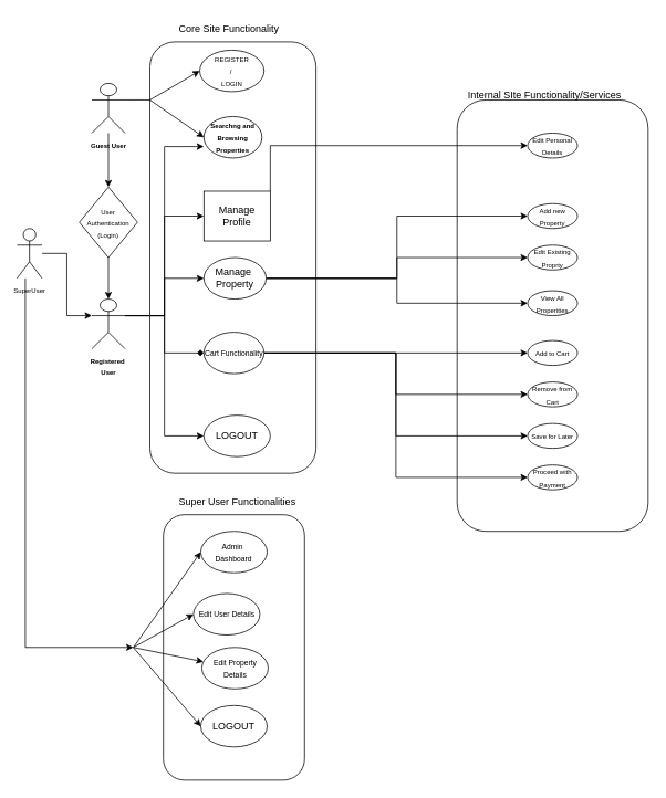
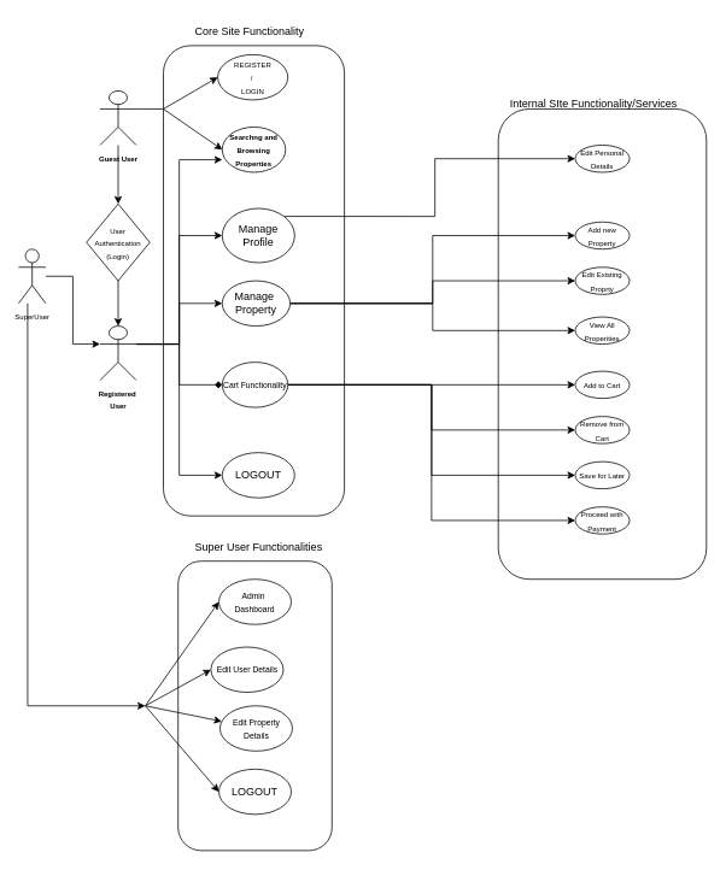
  <mxCell id="0" />
  <mxCell id="1" parent="0" />
  <mxCell id="2" value="" style="rounded=1;whiteSpace=wrap;html=1;" vertex="1" parent="1"><mxGeometry x="196.25" y="620" width="170" height="320" as="geometry" /></mxCell>
  <mxCell id="3" value="" style="rounded=1;whiteSpace=wrap;html=1;" vertex="1" parent="1"><mxGeometry x="550" y="120" width="230" height="520" as="geometry" /></mxCell>
  <mxCell id="4" value="" style="rounded=1;whiteSpace=wrap;html=1;" vertex="1" parent="1"><mxGeometry x="180" y="50" width="200" height="520" as="geometry" /></mxCell>
  <mxCell id="5" value="" style="edgeStyle=orthogonalEdgeStyle;rounded=0;orthogonalLoop=1;jettySize=auto;html=1;" edge="1" parent="1" source="6" target="39"><mxGeometry relative="1" as="geometry" /></mxCell>
  <mxCell id="6" value="&lt;font style=&quot;font-size: 8px;&quot;&gt;&lt;b&gt;Guest User&lt;/b&gt;&lt;/font&gt;" style="shape=umlActor;verticalLabelPosition=bottom;verticalAlign=top;html=1;outlineConnect=0;" parent="1" vertex="1"><mxGeometry x="110" y="100" width="40" height="60" as="geometry" /></mxCell>
  <mxCell id="7" value="&lt;font style=&quot;font-size: 8px;&quot;&gt;REGISTER&lt;/font&gt;&lt;div&gt;&lt;font style=&quot;font-size: 8px;&quot;&gt;/&amp;nbsp;&lt;/font&gt;&lt;/div&gt;&lt;div&gt;&lt;font style=&quot;font-size: 8px;&quot;&gt;LOGIN&lt;/font&gt;&lt;/div&gt;" style="ellipse;whiteSpace=wrap;html=1;" parent="1" vertex="1"><mxGeometry x="240" y="60" width="77.5" height="50" as="geometry" /></mxCell>
  <mxCell id="8" value="&lt;b&gt;&lt;font style=&quot;font-size: 8px;&quot;&gt;Searchng and Browsing Properties&lt;/font&gt;&lt;/b&gt;" style="ellipse;whiteSpace=wrap;html=1;" parent="1" vertex="1"><mxGeometry x="245" y="140" width="70" height="50" as="geometry" /></mxCell>
  <mxCell id="9" value="LOGOUT" style="ellipse;whiteSpace=wrap;html=1;" parent="1" vertex="1"><mxGeometry x="245" y="500" width="80" height="50" as="geometry" /></mxCell>
  <mxCell id="10" style="edgeStyle=orthogonalEdgeStyle;rounded=0;orthogonalLoop=1;jettySize=auto;html=1;exitX=1;exitY=0;exitDx=0;exitDy=0;entryX=0;entryY=0.5;entryDx=0;entryDy=0;" edge="1" parent="1" source="11" target="25"><mxGeometry relative="1" as="geometry" /></mxCell>
- <mxCell id="11" value="Manage Profile" style="whiteSpace=wrap;html=1;rounded=0;" vertex="1" parent="1"><mxGeometry x="245" y="230" width="80" height="60" as="geometry" /></mxCell>
+ <mxCell id="11" value="Manage Profile" style="ellipse;whiteSpace=wrap;html=1;" vertex="1" parent="1"><mxGeometry x="245" y="230" width="80" height="60" as="geometry" /></mxCell>
  <mxCell id="12" style="edgeStyle=orthogonalEdgeStyle;rounded=0;orthogonalLoop=1;jettySize=auto;html=1;exitX=1;exitY=0.5;exitDx=0;exitDy=0;entryX=0;entryY=0.5;entryDx=0;entryDy=0;" edge="1" parent="1" source="15" target="27"><mxGeometry relative="1" as="geometry"><mxPoint x="460" y="334.857" as="targetPoint" /></mxGeometry></mxCell>
  <mxCell id="13" style="edgeStyle=orthogonalEdgeStyle;rounded=0;orthogonalLoop=1;jettySize=auto;html=1;exitX=1;exitY=0.5;exitDx=0;exitDy=0;" edge="1" parent="1" source="15" target="28"><mxGeometry relative="1" as="geometry" /></mxCell>
  <mxCell id="14" style="edgeStyle=orthogonalEdgeStyle;rounded=0;orthogonalLoop=1;jettySize=auto;html=1;exitX=1;exitY=0.5;exitDx=0;exitDy=0;entryX=0;entryY=0.5;entryDx=0;entryDy=0;" edge="1" parent="1" source="15" target="26"><mxGeometry relative="1" as="geometry" /></mxCell>
  <mxCell id="15" value="Manage&amp;nbsp;&lt;div&gt;Property&lt;/div&gt;" style="ellipse;whiteSpace=wrap;html=1;" vertex="1" parent="1"><mxGeometry x="245" y="310" width="75" height="50" as="geometry" /></mxCell>
  <mxCell id="16" style="edgeStyle=orthogonalEdgeStyle;rounded=0;orthogonalLoop=1;jettySize=auto;html=1;exitX=1;exitY=0.5;exitDx=0;exitDy=0;entryX=0;entryY=0.5;entryDx=0;entryDy=0;" edge="1" parent="1" source="20" target="21"><mxGeometry relative="1" as="geometry" /></mxCell>
  <mxCell id="17" style="edgeStyle=orthogonalEdgeStyle;rounded=0;orthogonalLoop=1;jettySize=auto;html=1;exitX=1;exitY=0.5;exitDx=0;exitDy=0;entryX=0;entryY=0.5;entryDx=0;entryDy=0;" edge="1" parent="1" source="20" target="22"><mxGeometry relative="1" as="geometry" /></mxCell>
  <mxCell id="18" style="edgeStyle=orthogonalEdgeStyle;rounded=0;orthogonalLoop=1;jettySize=auto;html=1;exitX=1;exitY=0.5;exitDx=0;exitDy=0;entryX=0;entryY=0.5;entryDx=0;entryDy=0;" edge="1" parent="1" source="20" target="23"><mxGeometry relative="1" as="geometry" /></mxCell>
  <mxCell id="19" style="edgeStyle=orthogonalEdgeStyle;rounded=0;orthogonalLoop=1;jettySize=auto;html=1;exitX=1;exitY=0.5;exitDx=0;exitDy=0;entryX=0;entryY=0.5;entryDx=0;entryDy=0;" edge="1" parent="1" source="20" target="24"><mxGeometry relative="1" as="geometry" /></mxCell>
  <mxCell id="20" value="&lt;font style=&quot;font-size: 9px;&quot;&gt;Cart Functionality&lt;/font&gt;" style="ellipse;whiteSpace=wrap;html=1;" vertex="1" parent="1"><mxGeometry x="245" y="400" width="72.5" height="50" as="geometry" /></mxCell>
  <mxCell id="21" value="&lt;span style=&quot;font-size: 8px;&quot;&gt;Add to Cart&lt;/span&gt;" style="ellipse;whiteSpace=wrap;html=1;" vertex="1" parent="1"><mxGeometry x="635" y="410" width="60" height="30" as="geometry" /></mxCell>
  <mxCell id="22" value="&lt;span style=&quot;font-size: 8px;&quot;&gt;Remove from Cart&lt;/span&gt;" style="ellipse;whiteSpace=wrap;html=1;" vertex="1" parent="1"><mxGeometry x="635" y="460" width="60" height="30" as="geometry" /></mxCell>
  <mxCell id="23" value="&lt;span style=&quot;font-size: 8px;&quot;&gt;Save for Later&lt;/span&gt;" style="ellipse;whiteSpace=wrap;html=1;" vertex="1" parent="1"><mxGeometry x="635" y="510" width="60" height="30" as="geometry" /></mxCell>
  <mxCell id="24" value="&lt;span style=&quot;font-size: 8px;&quot;&gt;Proceed with Payment&lt;/span&gt;" style="ellipse;whiteSpace=wrap;html=1;" vertex="1" parent="1"><mxGeometry x="635" y="560" width="60" height="30" as="geometry" /></mxCell>
  <mxCell id="25" value="&lt;span style=&quot;font-size: 8px;&quot;&gt;Edit Personal Details&lt;/span&gt;" style="ellipse;whiteSpace=wrap;html=1;" vertex="1" parent="1"><mxGeometry x="635" y="160" width="60" height="30" as="geometry" /></mxCell>
  <mxCell id="26" value="&lt;span style=&quot;font-size: 8px;&quot;&gt;Add new Property&lt;/span&gt;" style="ellipse;whiteSpace=wrap;html=1;" vertex="1" parent="1"><mxGeometry x="635" y="245" width="60" height="30" as="geometry" /></mxCell>
  <mxCell id="27" value="&lt;span style=&quot;font-size: 8px;&quot;&gt;Edit Existing Proprty&lt;/span&gt;" style="ellipse;whiteSpace=wrap;html=1;" vertex="1" parent="1"><mxGeometry x="635" y="295" width="60" height="30" as="geometry" /></mxCell>
  <mxCell id="28" value="&lt;span style=&quot;font-size: 8px;&quot;&gt;View All Properities&lt;/span&gt;" style="ellipse;whiteSpace=wrap;html=1;" vertex="1" parent="1"><mxGeometry x="635" y="350" width="60" height="30" as="geometry" /></mxCell>
  <mxCell id="29" style="edgeStyle=orthogonalEdgeStyle;rounded=0;orthogonalLoop=1;jettySize=auto;html=1;exitX=1;exitY=0.333;exitDx=0;exitDy=0;exitPerimeter=0;" edge="1" parent="1" source="33" target="15"><mxGeometry relative="1" as="geometry" /></mxCell>
  <mxCell id="30" style="edgeStyle=orthogonalEdgeStyle;rounded=0;orthogonalLoop=1;jettySize=auto;html=1;exitX=1;exitY=0.333;exitDx=0;exitDy=0;exitPerimeter=0;endArrow=diamond;" edge="1" parent="1" source="33" target="20"><mxGeometry relative="1" as="geometry" /></mxCell>
  <mxCell id="31" style="edgeStyle=orthogonalEdgeStyle;rounded=0;orthogonalLoop=1;jettySize=auto;html=1;exitX=1;exitY=0.333;exitDx=0;exitDy=0;exitPerimeter=0;entryX=0;entryY=0.5;entryDx=0;entryDy=0;" edge="1" parent="1" source="33" target="11"><mxGeometry relative="1" as="geometry" /></mxCell>
  <mxCell id="32" style="edgeStyle=orthogonalEdgeStyle;rounded=0;orthogonalLoop=1;jettySize=auto;html=1;exitX=1;exitY=0.333;exitDx=0;exitDy=0;exitPerimeter=0;entryX=0;entryY=0.5;entryDx=0;entryDy=0;" edge="1" parent="1" source="33" target="9"><mxGeometry relative="1" as="geometry" /></mxCell>
  <mxCell id="33" value="&lt;font style=&quot;font-size: 8px;&quot;&gt;&lt;b&gt;Registered&amp;nbsp;&lt;/b&gt;&lt;/font&gt;&lt;div&gt;&lt;font style=&quot;font-size: 8px;&quot;&gt;&lt;b&gt;User&lt;/b&gt;&lt;/font&gt;&lt;/div&gt;" style="shape=umlActor;verticalLabelPosition=bottom;verticalAlign=top;html=1;outlineConnect=0;" vertex="1" parent="1"><mxGeometry x="110" y="360" width="40" height="60" as="geometry" /></mxCell>
  <mxCell id="34" value="" style="endArrow=classic;html=1;rounded=0;entryX=0;entryY=0.5;entryDx=0;entryDy=0;" edge="1" parent="1" target="7"><mxGeometry width="50" height="50" relative="1" as="geometry"><mxPoint x="180" y="120" as="sourcePoint" /><mxPoint x="530" y="250" as="targetPoint" /></mxGeometry></mxCell>
  <mxCell id="35" value="" style="endArrow=classic;html=1;rounded=0;entryX=0;entryY=0.5;entryDx=0;entryDy=0;" edge="1" parent="1" target="8"><mxGeometry width="50" height="50" relative="1" as="geometry"><mxPoint x="180" y="120" as="sourcePoint" /><mxPoint x="530" y="250" as="targetPoint" /></mxGeometry></mxCell>
  <mxCell id="36" value="" style="endArrow=none;html=1;rounded=0;exitX=1;exitY=0.333;exitDx=0;exitDy=0;exitPerimeter=0;" edge="1" parent="1" source="6"><mxGeometry width="50" height="50" relative="1" as="geometry"><mxPoint x="480" y="300" as="sourcePoint" /><mxPoint x="180" y="120" as="targetPoint" /></mxGeometry></mxCell>
  <mxCell id="37" value="Core Site Functionality" style="text;html=1;align=center;verticalAlign=middle;resizable=0;points=[];autosize=1;strokeColor=none;fillColor=none;" vertex="1" parent="1"><mxGeometry x="205" y="20" width="140" height="30" as="geometry" /></mxCell>
  <mxCell id="38" value="Internal SIte Functionality/Services" style="text;html=1;align=center;verticalAlign=middle;resizable=0;points=[];autosize=1;strokeColor=none;fillColor=none;" vertex="1" parent="1"><mxGeometry x="550" y="100" width="210" height="30" as="geometry" /></mxCell>
  <mxCell id="39" value="&lt;font style=&quot;font-size: 8px;&quot;&gt;User&lt;/font&gt;&lt;div&gt;&lt;font style=&quot;font-size: 8px;&quot;&gt;Authentication&lt;/font&gt;&lt;/div&gt;&lt;div&gt;&lt;font style=&quot;font-size: 8px;&quot;&gt;(Login)&lt;/font&gt;&lt;/div&gt;" style="rhombus;whiteSpace=wrap;html=1;align=center;" vertex="1" parent="1"><mxGeometry x="95" y="225" width="70" height="85" as="geometry" /></mxCell>
  <mxCell id="40" style="edgeStyle=orthogonalEdgeStyle;rounded=0;orthogonalLoop=1;jettySize=auto;html=1;exitX=0.5;exitY=1;exitDx=0;exitDy=0;entryX=0.5;entryY=0;entryDx=0;entryDy=0;entryPerimeter=0;" edge="1" parent="1" source="39" target="33"><mxGeometry relative="1" as="geometry" /></mxCell>
  <mxCell id="41" value="" style="edgeStyle=orthogonalEdgeStyle;rounded=0;orthogonalLoop=1;jettySize=auto;html=1;entryX=0;entryY=0.333;entryDx=0;entryDy=0;entryPerimeter=0;" edge="1" parent="1" source="43" target="33"><mxGeometry relative="1" as="geometry"><mxPoint x="45" y="380" as="targetPoint" /></mxGeometry></mxCell>
  <mxCell id="42" value="" style="edgeStyle=orthogonalEdgeStyle;rounded=0;orthogonalLoop=1;jettySize=auto;html=1;" edge="1" parent="1" source="43"><mxGeometry relative="1" as="geometry"><mxPoint x="160" y="780" as="targetPoint" /><Array as="points"><mxPoint x="30" y="780" /></Array></mxGeometry></mxCell>
  <mxCell id="43" value="&lt;font style=&quot;font-size: 8px;&quot;&gt;SuperUser&lt;/font&gt;" style="shape=umlActor;verticalLabelPosition=bottom;verticalAlign=top;html=1;outlineConnect=0;" vertex="1" parent="1"><mxGeometry x="20" y="275" width="30" height="60" as="geometry" /></mxCell>
  <mxCell id="44" style="edgeStyle=orthogonalEdgeStyle;rounded=0;orthogonalLoop=1;jettySize=auto;html=1;exitX=1;exitY=0.333;exitDx=0;exitDy=0;exitPerimeter=0;entryX=0;entryY=0.723;entryDx=0;entryDy=0;entryPerimeter=0;" edge="1" parent="1" source="33" target="8"><mxGeometry relative="1" as="geometry" /></mxCell>
  <mxCell id="45" value="Super User Functionalities" style="text;html=1;align=center;verticalAlign=middle;resizable=0;points=[];autosize=1;strokeColor=none;fillColor=none;" vertex="1" parent="1"><mxGeometry x="205" y="590" width="160" height="30" as="geometry" /></mxCell>
  <mxCell id="46" value="&lt;font style=&quot;font-size: 9px;&quot;&gt;Admin&amp;nbsp;&lt;/font&gt;&lt;div&gt;&lt;font style=&quot;font-size: 9px;&quot;&gt;Dashboard&lt;/font&gt;&lt;/div&gt;" style="ellipse;whiteSpace=wrap;html=1;" vertex="1" parent="1"><mxGeometry x="241.25" y="640" width="80" height="50" as="geometry" /></mxCell>
  <mxCell id="47" value="&lt;font style=&quot;font-size: 9px;&quot;&gt;Edit User Details&lt;/font&gt;" style="ellipse;whiteSpace=wrap;html=1;" vertex="1" parent="1"><mxGeometry x="232.5" y="715" width="80" height="50" as="geometry" /></mxCell>
  <mxCell id="48" value="&lt;span style=&quot;font-size: 9px;&quot;&gt;Edit Property Details&lt;/span&gt;" style="ellipse;whiteSpace=wrap;html=1;" vertex="1" parent="1"><mxGeometry x="242.5" y="780" width="80" height="50" as="geometry" /></mxCell>
  <mxCell id="49" value="LOGOUT" style="ellipse;whiteSpace=wrap;html=1;" vertex="1" parent="1"><mxGeometry x="241.25" y="850" width="80" height="50" as="geometry" /></mxCell>
  <mxCell id="50" value="" style="endArrow=classic;html=1;rounded=0;entryX=0;entryY=0.5;entryDx=0;entryDy=0;" edge="1" parent="1" target="46"><mxGeometry width="50" height="50" relative="1" as="geometry"><mxPoint x="160" y="780" as="sourcePoint" /><mxPoint x="520" y="610" as="targetPoint" /></mxGeometry></mxCell>
  <mxCell id="51" value="" style="endArrow=classic;html=1;rounded=0;entryX=0;entryY=0.5;entryDx=0;entryDy=0;" edge="1" parent="1" target="49"><mxGeometry width="50" height="50" relative="1" as="geometry"><mxPoint x="160" y="780" as="sourcePoint" /><mxPoint x="251" y="675" as="targetPoint" /></mxGeometry></mxCell>
  <mxCell id="52" value="" style="endArrow=classic;html=1;rounded=0;entryX=0;entryY=0.5;entryDx=0;entryDy=0;" edge="1" parent="1" target="47"><mxGeometry width="50" height="50" relative="1" as="geometry"><mxPoint x="160" y="780" as="sourcePoint" /><mxPoint x="261" y="685" as="targetPoint" /></mxGeometry></mxCell>
  <mxCell id="53" value="" style="endArrow=classic;html=1;rounded=0;" edge="1" parent="1" target="48"><mxGeometry width="50" height="50" relative="1" as="geometry"><mxPoint x="160" y="780" as="sourcePoint" /><mxPoint x="271" y="695" as="targetPoint" /></mxGeometry></mxCell>
